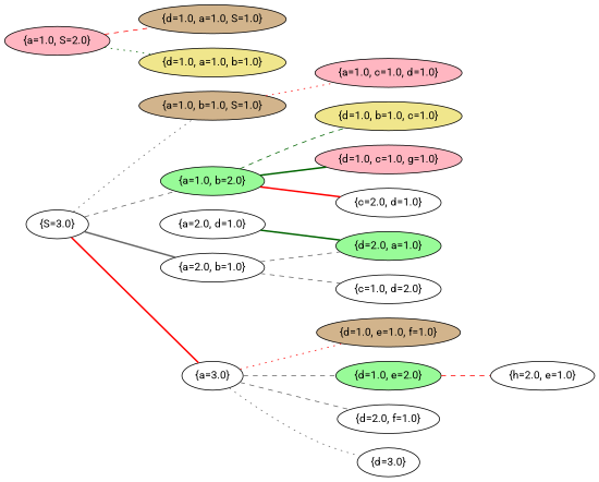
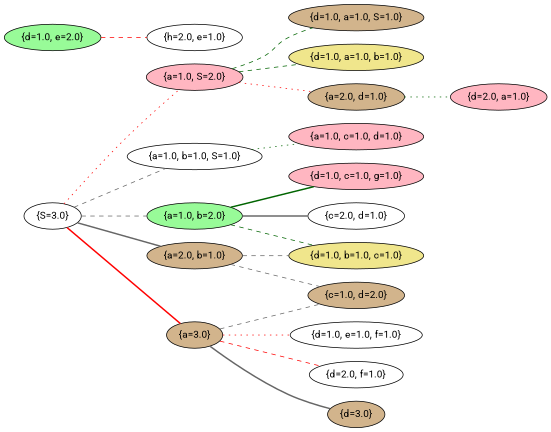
  graph {
    fontname=Roboto
    rankdir=LR
    node [fillcolor=white fontname=Roboto style=filled]
    edge [color=gray40 fontname=Roboto style=dashed]
    "{S=3.0}" [state="{S=3.0}"]
    "{a=1.0, S=2.0}" [fillcolor=lightpink state="{a=1.0, S=2.0}"]
-   "{a=1.0, b=1.0, S=1.0}" [fillcolor=tan state="{a=1.0, b=1.0, S=1.0}"]
+   "{a=1.0, b=1.0, S=1.0}" [state="{a=1.0, b=1.0, S=1.0}"]
    "{a=1.0, b=2.0}" [fillcolor=palegreen state="{a=1.0, b=2.0}"]
-   "{a=2.0, b=1.0}" [state="{a=2.0, b=1.0}"]
-   "{a=3.0}" [state="{a=3.0}"]
+   "{a=2.0, b=1.0}" [fillcolor=tan state="{a=2.0, b=1.0}"]
+   "{a=3.0}" [fillcolor=tan state="{a=3.0}"]
    "{d=1.0, a=1.0, S=1.0}" [fillcolor=tan state="{d=1.0, a=1.0, S=1.0}"]
    "{d=1.0, a=1.0, b=1.0}" [fillcolor=khaki state="{d=1.0, a=1.0, b=1.0}"]
-   "{a=2.0, d=1.0}" [state="{a=2.0, d=1.0}"]
+   "{a=2.0, d=1.0}" [fillcolor=tan state="{a=2.0, d=1.0}"]
    "{a=1.0, c=1.0, d=1.0}" [fillcolor=lightpink state="{a=1.0, c=1.0, d=1.0}"]
    "{d=1.0, b=1.0, c=1.0}" [fillcolor=khaki state="{d=1.0, b=1.0, c=1.0}"]
    "{d=1.0, c=1.0, g=1.0}" [fillcolor=lightpink state="{d=1.0, c=1.0, g=1.0}"]
    "{c=2.0, d=1.0}" [state="{c=2.0, d=1.0}"]
-   "{d=2.0, a=1.0}" [fillcolor=palegreen state="{d=2.0, a=1.0}"]
-   "{c=1.0, d=2.0}" [state="{c=1.0, d=2.0}"]
-   "{d=1.0, e=1.0, f=1.0}" [fillcolor=tan state="{d=1.0, e=1.0, f=1.0}"]
+   "{d=2.0, a=1.0}" [fillcolor=lightpink state="{d=2.0, a=1.0}"]
+   "{c=1.0, d=2.0}" [fillcolor=tan state="{c=1.0, d=2.0}"]
+   "{d=1.0, e=1.0, f=1.0}" [state="{d=1.0, e=1.0, f=1.0}"]
    "{d=1.0, e=2.0}" [fillcolor=palegreen state="{d=1.0, e=2.0}"]
    "{d=2.0, f=1.0}" [state="{d=2.0, f=1.0}"]
-   "{d=3.0}" [state="{d=3.0}"]
+   "{d=3.0}" [fillcolor=tan state="{d=3.0}"]
    "{h=2.0, e=1.0}" [state="{h=2.0, e=1.0}"]
-   "{S=3.0}" -- "{a=1.0, b=1.0, S=1.0}" [style=dotted]
+   "{S=3.0}" -- "{a=1.0, S=2.0}" [color=red style=dotted]
+   "{S=3.0}" -- "{a=1.0, b=1.0, S=1.0}"
    "{S=3.0}" -- "{a=1.0, b=2.0}"
    "{S=3.0}" -- "{a=2.0, b=1.0}" [style=bold]
    "{S=3.0}" -- "{a=3.0}" [color=red style=bold]
-   "{a=1.0, S=2.0}" -- "{d=1.0, a=1.0, S=1.0}" [color=red]
-   "{a=1.0, S=2.0}" -- "{d=1.0, a=1.0, b=1.0}" [color=darkgreen style=dotted]
-   "{a=1.0, b=1.0, S=1.0}" -- "{a=1.0, c=1.0, d=1.0}" [color=red style=dotted]
+   "{a=1.0, S=2.0}" -- "{d=1.0, a=1.0, S=1.0}" [color=darkgreen]
+   "{a=1.0, S=2.0}" -- "{d=1.0, a=1.0, b=1.0}" [color=darkgreen]
+   "{a=1.0, S=2.0}" -- "{a=2.0, d=1.0}" [color=red style=dotted]
+   "{a=1.0, b=1.0, S=1.0}" -- "{a=1.0, c=1.0, d=1.0}" [color=darkgreen style=dotted]
    "{a=1.0, b=2.0}" -- "{d=1.0, b=1.0, c=1.0}" [color=darkgreen]
    "{a=1.0, b=2.0}" -- "{d=1.0, c=1.0, g=1.0}" [color=darkgreen style=bold]
-   "{a=1.0, b=2.0}" -- "{c=2.0, d=1.0}" [color=red style=bold]
-   "{a=2.0, b=1.0}" -- "{d=2.0, a=1.0}"
+   "{a=1.0, b=2.0}" -- "{c=2.0, d=1.0}" [style=bold]
+   "{a=2.0, b=1.0}" -- "{d=1.0, b=1.0, c=1.0}"
    "{a=2.0, b=1.0}" -- "{c=1.0, d=2.0}"
    "{a=3.0}" -- "{d=1.0, e=1.0, f=1.0}" [color=red style=dotted]
-   "{a=3.0}" -- "{d=1.0, e=2.0}"
-   "{a=3.0}" -- "{d=2.0, f=1.0}"
-   "{a=3.0}" -- "{d=3.0}" [style=dotted]
-   "{a=2.0, d=1.0}" -- "{d=2.0, a=1.0}" [color=darkgreen style=bold]
+   "{a=3.0}" -- "{c=1.0, d=2.0}"
+   "{a=3.0}" -- "{d=2.0, f=1.0}" [color=red]
+   "{a=3.0}" -- "{d=3.0}" [style=bold]
+   "{a=2.0, d=1.0}" -- "{d=2.0, a=1.0}" [color=darkgreen style=dotted]
    "{d=1.0, e=2.0}" -- "{h=2.0, e=1.0}" [color=red]
  }
